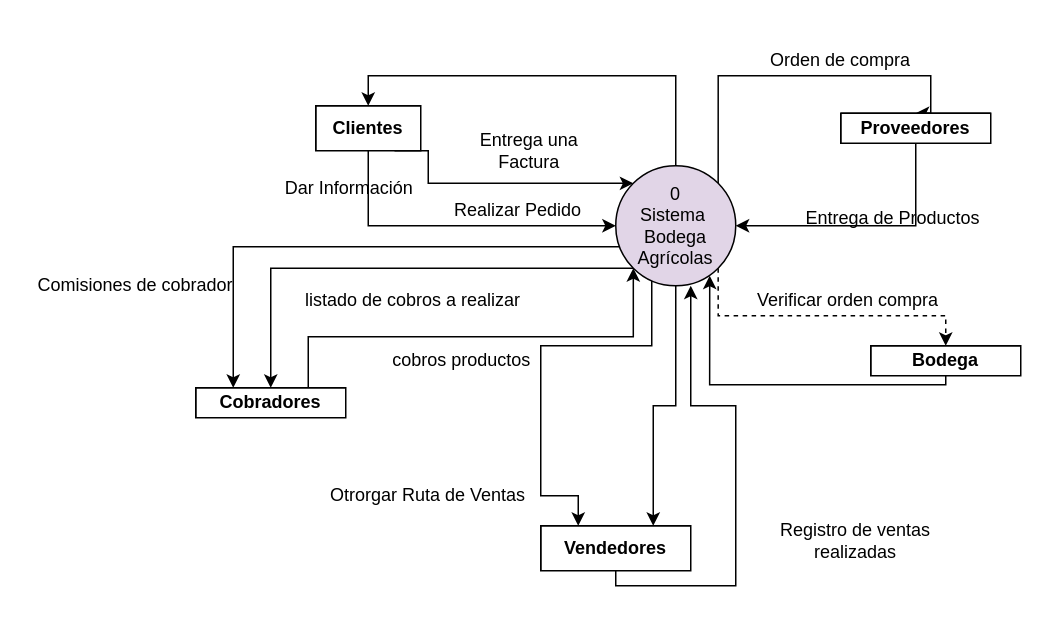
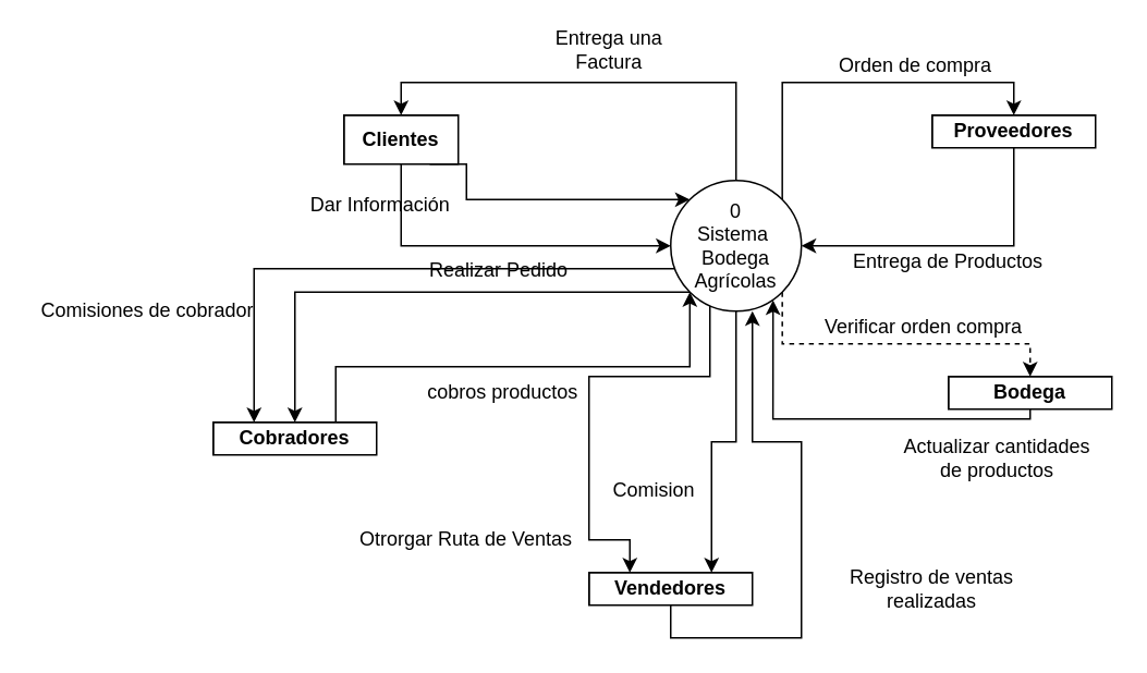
  <mxCell id="0" />
  <mxCell id="1" parent="0" />
  <mxCell id="2" style="edgeStyle=orthogonalEdgeStyle;rounded=0;orthogonalLoop=1;jettySize=auto;html=1;exitX=0.5;exitY=1;exitDx=0;exitDy=0;entryX=0;entryY=0.5;entryDx=0;entryDy=0;" edge="1" parent="1" source="4" target="12"><mxGeometry relative="1" as="geometry" /></mxCell>
  <mxCell id="3" style="edgeStyle=orthogonalEdgeStyle;rounded=0;orthogonalLoop=1;jettySize=auto;html=1;exitX=0.75;exitY=1;exitDx=0;exitDy=0;entryX=0;entryY=0;entryDx=0;entryDy=0;" edge="1" parent="1" source="4" target="12"><mxGeometry relative="1" as="geometry"><Array as="points"><mxPoint x="285" y="122" /></Array></mxGeometry></mxCell>
  <mxCell id="4" value="Clientes" style="shape=internalStorage;whiteSpace=wrap;html=1;backgroundOutline=1;align=center;fontStyle=1;dx=0;dy=0;" vertex="1" parent="1"><mxGeometry x="210" y="70" width="70" height="30" as="geometry" /></mxCell>
  <mxCell id="5" style="edgeStyle=orthogonalEdgeStyle;rounded=0;orthogonalLoop=1;jettySize=auto;html=1;exitX=0.5;exitY=0;exitDx=0;exitDy=0;entryX=0.5;entryY=0;entryDx=0;entryDy=0;" edge="1" parent="1" source="12" target="4"><mxGeometry relative="1" as="geometry" /></mxCell>
  <mxCell id="6" style="edgeStyle=orthogonalEdgeStyle;rounded=0;orthogonalLoop=1;jettySize=auto;html=1;exitX=1;exitY=0;exitDx=0;exitDy=0;entryX=0.5;entryY=0;entryDx=0;entryDy=0;" edge="1" parent="1" source="12" target="15"><mxGeometry relative="1" as="geometry"><Array as="points"><mxPoint x="478" y="50" /><mxPoint x="620" y="50" /></Array></mxGeometry></mxCell>
  <mxCell id="7" style="edgeStyle=orthogonalEdgeStyle;rounded=0;orthogonalLoop=1;jettySize=auto;html=1;exitX=1;exitY=1;exitDx=0;exitDy=0;dashed=1;" edge="1" parent="1" source="12" target="26"><mxGeometry relative="1" as="geometry"><Array as="points"><mxPoint x="478" y="210" /><mxPoint x="630" y="210" /></Array></mxGeometry></mxCell>
  <mxCell id="8" style="edgeStyle=orthogonalEdgeStyle;rounded=0;orthogonalLoop=1;jettySize=auto;html=1;exitX=0;exitY=1;exitDx=0;exitDy=0;entryX=0.5;entryY=0;entryDx=0;entryDy=0;" edge="1" parent="1" source="12" target="19"><mxGeometry relative="1" as="geometry"><Array as="points"><mxPoint x="180" y="178" /></Array></mxGeometry></mxCell>
  <mxCell id="9" style="edgeStyle=orthogonalEdgeStyle;rounded=0;orthogonalLoop=1;jettySize=auto;html=1;entryX=0.25;entryY=0;entryDx=0;entryDy=0;" edge="1" parent="1" target="19"><mxGeometry relative="1" as="geometry"><mxPoint x="420" y="164" as="sourcePoint" /><Array as="points"><mxPoint x="155" y="164" /></Array></mxGeometry></mxCell>
  <mxCell id="10" style="edgeStyle=orthogonalEdgeStyle;rounded=0;orthogonalLoop=1;jettySize=auto;html=1;entryX=0.25;entryY=0;entryDx=0;entryDy=0;" edge="1" parent="1" source="12" target="17"><mxGeometry relative="1" as="geometry"><mxPoint x="434" y="190" as="sourcePoint" /><mxPoint x="380" y="360" as="targetPoint" /><Array as="points"><mxPoint x="434" y="230" /><mxPoint x="360" y="230" /><mxPoint x="360" y="330" /><mxPoint x="385" y="330" /></Array></mxGeometry></mxCell>
  <mxCell id="11" style="edgeStyle=orthogonalEdgeStyle;rounded=0;orthogonalLoop=1;jettySize=auto;html=1;exitX=0.5;exitY=1;exitDx=0;exitDy=0;entryX=0.75;entryY=0;entryDx=0;entryDy=0;" edge="1" parent="1" source="12" target="17"><mxGeometry relative="1" as="geometry" /></mxCell>
- <mxCell id="12" value="0&lt;br&gt;Sistema&amp;nbsp;&lt;br&gt;Bodega Agrícolas" style="ellipse;whiteSpace=wrap;html=1;aspect=fixed;fillColor=#e1d5e7;" vertex="1" parent="1"><mxGeometry x="410" y="110" width="80" height="80" as="geometry" /></mxCell>
- <mxCell id="13" value="Realizar Pedido" style="text;html=1;strokeColor=none;fillColor=none;align=center;verticalAlign=middle;whiteSpace=wrap;rounded=0;" vertex="1" parent="1"><mxGeometry x="300" y="130" width="90" height="20" as="geometry" /></mxCell>
+ <mxCell id="12" value="0&lt;br&gt;Sistema&amp;nbsp;&lt;br&gt;Bodega Agrícolas" style="ellipse;whiteSpace=wrap;html=1;aspect=fixed;" vertex="1" parent="1"><mxGeometry x="410" y="110" width="80" height="80" as="geometry" /></mxCell>
+ <mxCell id="13" value="Realizar Pedido" style="text;html=1;strokeColor=none;fillColor=none;align=center;verticalAlign=middle;whiteSpace=wrap;rounded=0;" vertex="1" parent="1"><mxGeometry x="260" y="155" width="90" height="20" as="geometry" /></mxCell>
  <mxCell id="14" style="edgeStyle=orthogonalEdgeStyle;rounded=0;orthogonalLoop=1;jettySize=auto;html=1;exitX=0.5;exitY=1;exitDx=0;exitDy=0;entryX=1;entryY=0.5;entryDx=0;entryDy=0;" edge="1" parent="1" source="15" target="12"><mxGeometry relative="1" as="geometry" /></mxCell>
- <mxCell id="15" value="Proveedores" style="shape=internalStorage;whiteSpace=wrap;html=1;backgroundOutline=1;align=center;fontStyle=1;dx=0;dy=0;" vertex="1" parent="1"><mxGeometry x="560" y="75" width="100" height="20" as="geometry" /></mxCell>
+ <mxCell id="15" value="Proveedores" style="shape=internalStorage;whiteSpace=wrap;html=1;backgroundOutline=1;align=center;fontStyle=1;dx=0;dy=0;" vertex="1" parent="1"><mxGeometry x="570" y="70" width="100" height="20" as="geometry" /></mxCell>
  <mxCell id="16" style="edgeStyle=orthogonalEdgeStyle;rounded=0;orthogonalLoop=1;jettySize=auto;html=1;exitX=0.5;exitY=1;exitDx=0;exitDy=0;" edge="1" parent="1" source="17"><mxGeometry relative="1" as="geometry"><mxPoint x="460" y="190" as="targetPoint" /><Array as="points"><mxPoint x="410" y="390" /><mxPoint x="490" y="390" /><mxPoint x="490" y="270" /><mxPoint x="460" y="270" /></Array></mxGeometry></mxCell>
- <mxCell id="17" value="Vendedores" style="shape=internalStorage;whiteSpace=wrap;html=1;backgroundOutline=1;align=center;fontStyle=1;dx=0;dy=0;" vertex="1" parent="1"><mxGeometry x="360" y="350" width="100" height="30" as="geometry" /></mxCell>
+ <mxCell id="17" value="Vendedores" style="shape=internalStorage;whiteSpace=wrap;html=1;backgroundOutline=1;align=center;fontStyle=1;dx=0;dy=0;" vertex="1" parent="1"><mxGeometry x="360" y="350" width="100" height="20" as="geometry" /></mxCell>
  <mxCell id="18" style="edgeStyle=orthogonalEdgeStyle;rounded=0;orthogonalLoop=1;jettySize=auto;html=1;exitX=0.75;exitY=0;exitDx=0;exitDy=0;entryX=0;entryY=1;entryDx=0;entryDy=0;" edge="1" parent="1" source="19" target="12"><mxGeometry relative="1" as="geometry" /></mxCell>
  <mxCell id="19" value="Cobradores" style="shape=internalStorage;whiteSpace=wrap;html=1;backgroundOutline=1;align=center;fontStyle=1;dx=0;dy=0;" vertex="1" parent="1"><mxGeometry x="130" y="258" width="100" height="20" as="geometry" /></mxCell>
- <mxCell id="20" value="Entrega una Factura" style="text;html=1;strokeColor=none;fillColor=none;align=center;verticalAlign=middle;whiteSpace=wrap;rounded=0;" vertex="1" parent="1"><mxGeometry x="305" y="90" width="95" height="20" as="geometry" /></mxCell>
+ <mxCell id="20" value="Entrega una Factura" style="text;html=1;strokeColor=none;fillColor=none;align=center;verticalAlign=middle;whiteSpace=wrap;rounded=0;" vertex="1" parent="1"><mxGeometry x="325" y="20" width="95" height="20" as="geometry" /></mxCell>
  <mxCell id="21" value="Orden de compra" style="text;html=1;strokeColor=none;fillColor=none;align=center;verticalAlign=middle;whiteSpace=wrap;rounded=0;" vertex="1" parent="1"><mxGeometry x="510" y="30" width="100" height="20" as="geometry" /></mxCell>
- <mxCell id="22" value="Entrega de Productos" style="text;html=1;strokeColor=none;fillColor=none;align=center;verticalAlign=middle;whiteSpace=wrap;rounded=0;" vertex="1" parent="1"><mxGeometry x="535" y="135" width="120" height="20" as="geometry" /></mxCell>
+ <mxCell id="22" value="Entrega de Productos" style="text;html=1;strokeColor=none;fillColor=none;align=center;verticalAlign=middle;whiteSpace=wrap;rounded=0;" vertex="1" parent="1"><mxGeometry x="520" y="150" width="120" height="20" as="geometry" /></mxCell>
+ <mxCell id="23" value="Actualizar cantidades de productos" style="text;html=1;strokeColor=none;fillColor=none;align=center;verticalAlign=middle;whiteSpace=wrap;rounded=0;" vertex="1" parent="1"><mxGeometry x="550" y="270" width="120" height="20" as="geometry" /></mxCell>
  <mxCell id="24" value="Dar Información" style="text;html=1;strokeColor=none;fillColor=none;align=center;verticalAlign=middle;whiteSpace=wrap;rounded=0;" vertex="1" parent="1"><mxGeometry x="185" y="115" width="95" height="20" as="geometry" /></mxCell>
  <mxCell id="25" style="edgeStyle=orthogonalEdgeStyle;rounded=0;orthogonalLoop=1;jettySize=auto;html=1;exitX=0.5;exitY=1;exitDx=0;exitDy=0;entryX=0.783;entryY=0.966;entryDx=0;entryDy=0;entryPerimeter=0;" edge="1" parent="1"><mxGeometry relative="1" as="geometry"><mxPoint x="630" y="244" as="sourcePoint" /><mxPoint x="472.64" y="183.28" as="targetPoint" /><Array as="points"><mxPoint x="630" y="256" /><mxPoint x="473" y="256" /></Array></mxGeometry></mxCell>
  <mxCell id="26" value="Bodega" style="shape=internalStorage;whiteSpace=wrap;html=1;backgroundOutline=1;align=center;fontStyle=1;dx=0;dy=0;" vertex="1" parent="1"><mxGeometry x="580" y="230" width="100" height="20" as="geometry" /></mxCell>
  <mxCell id="27" value="Verificar orden compra" style="text;html=1;strokeColor=none;fillColor=none;align=center;verticalAlign=middle;whiteSpace=wrap;rounded=0;" vertex="1" parent="1"><mxGeometry x="500" y="190" width="130" height="20" as="geometry" /></mxCell>
- <mxCell id="28" value="listado de cobros a realizar" style="text;html=1;strokeColor=none;fillColor=none;align=center;verticalAlign=middle;whiteSpace=wrap;rounded=0;" vertex="1" parent="1"><mxGeometry x="190" y="190" width="170" height="20" as="geometry" /></mxCell>
  <mxCell id="29" value="Comisiones de cobrador" style="text;html=1;strokeColor=none;fillColor=none;align=center;verticalAlign=middle;whiteSpace=wrap;rounded=0;" vertex="1" parent="1"><mxGeometry x="20" y="180" width="140" height="20" as="geometry" /></mxCell>
  <mxCell id="30" value="cobros productos" style="text;html=1;strokeColor=none;fillColor=none;align=center;verticalAlign=middle;whiteSpace=wrap;rounded=0;" vertex="1" parent="1"><mxGeometry x="250" y="230" width="115" height="20" as="geometry" /></mxCell>
  <mxCell id="31" value="Otrorgar Ruta de Ventas" style="text;html=1;strokeColor=none;fillColor=none;align=center;verticalAlign=middle;whiteSpace=wrap;rounded=0;" vertex="1" parent="1"><mxGeometry x="210" y="320" width="150" height="20" as="geometry" /></mxCell>
+ <mxCell id="32" value="Comision" style="text;html=1;strokeColor=none;fillColor=none;align=center;verticalAlign=middle;whiteSpace=wrap;rounded=0;" vertex="1" parent="1"><mxGeometry x="380" y="290" width="40" height="20" as="geometry" /></mxCell>
  <mxCell id="33" value="Registro de ventas realizadas" style="text;html=1;strokeColor=none;fillColor=none;align=center;verticalAlign=middle;whiteSpace=wrap;rounded=0;" vertex="1" parent="1"><mxGeometry x="510" y="350" width="120" height="20" as="geometry" /></mxCell>
